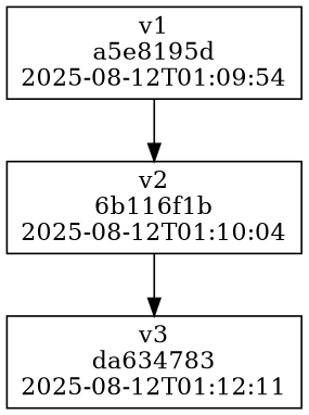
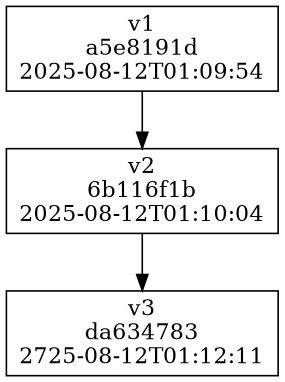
  digraph {
    rankdir=TB
    node [shape=box]
-   n1 [label="v1\na5e8195d\n2025-08-12T01:09:54"]
+   n1 [label="v1\na5e8191d\n2025-08-12T01:09:54"]
    n2 [label="v2\n6b116f1b\n2025-08-12T01:10:04"]
-   n3 [label="v3\nda634783\n2025-08-12T01:12:11"]
+   n3 [label="v3\nda634783\n2725-08-12T01:12:11"]
    n1 -> n2
    n2 -> n3
  }
